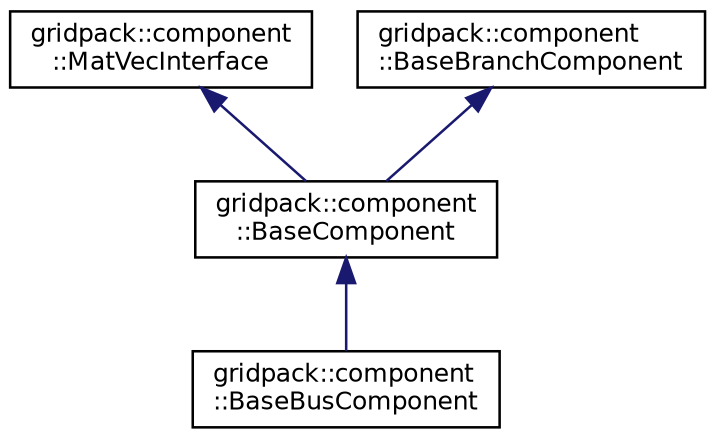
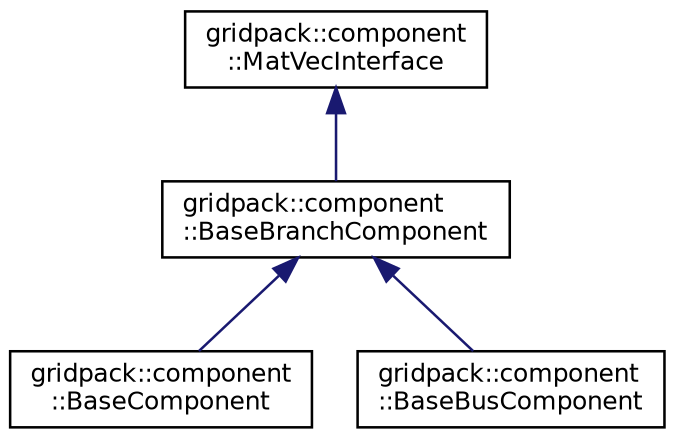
  digraph {
    rankdir=TB
    node [color=black fillcolor=white fontname=Helvetica fontsize=10 shape=record style=filled]
    edge [color=midnightblue dir=back fontname=Helvetica fontsize=10 labelfontname=Helvetica labelfontsize=10 style=solid]
    n1 [height=0.2 label="gridpack::component\l::MatVecInterface" width=0.4]
    n2 [height=0.2 label="gridpack::component\l::BaseComponent" width=0.4]
    n3 [height=0.2 label="gridpack::component\l::BaseBusComponent" width=0.4]
    n4 [height=0.2 label="gridpack::component\l::BaseBranchComponent" width=0.4]
-   n1 -> n2
-   n2 -> n3
+   n1 -> n4
+   n4 -> n3
    n4 -> n2
  }
